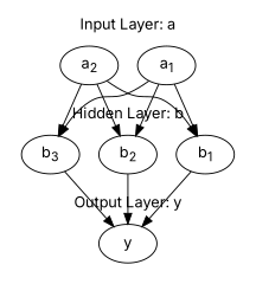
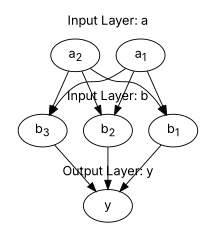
  digraph {
    rankdir=TB
    fontname=Inter
    node [fontname=Inter]
    edge [fontname=Inter]
    n1 [label=<b<SUB>1</SUB>>]
    n2 [label=<b<SUB>3</SUB>>]
    n3 [label=<b<SUB>2</SUB>>]
    n4 [label=<a<SUB>1</SUB>>]
    n5 [label=<a<SUB>2</SUB>>]
    y
    subgraph cluster_1 {
-     label="Hidden Layer: b"
+     label="Input Layer: b"
      penwidth=0
      subgraph sub_2 {
        label="Hidden Layer: b"
        penwidth=0
        rank=same
        n1
        n2
        n3
      }
    }
    subgraph cluster_3 {
      label="Input Layer: a"
      penwidth=0
      n4
      n5
    }
    subgraph cluster_4 {
      label="Output Layer: y"
      penwidth=0
      y
    }
    n1 -> n2 [style=invis]
    n1 -> y
    n2 -> n3 [style=invis]
    n2 -> y
    n3 -> y
    n4 -> n1
    n4 -> n2
    n4 -> n3
    n5 -> n1
    n5 -> n2
    n5 -> n3
  }
